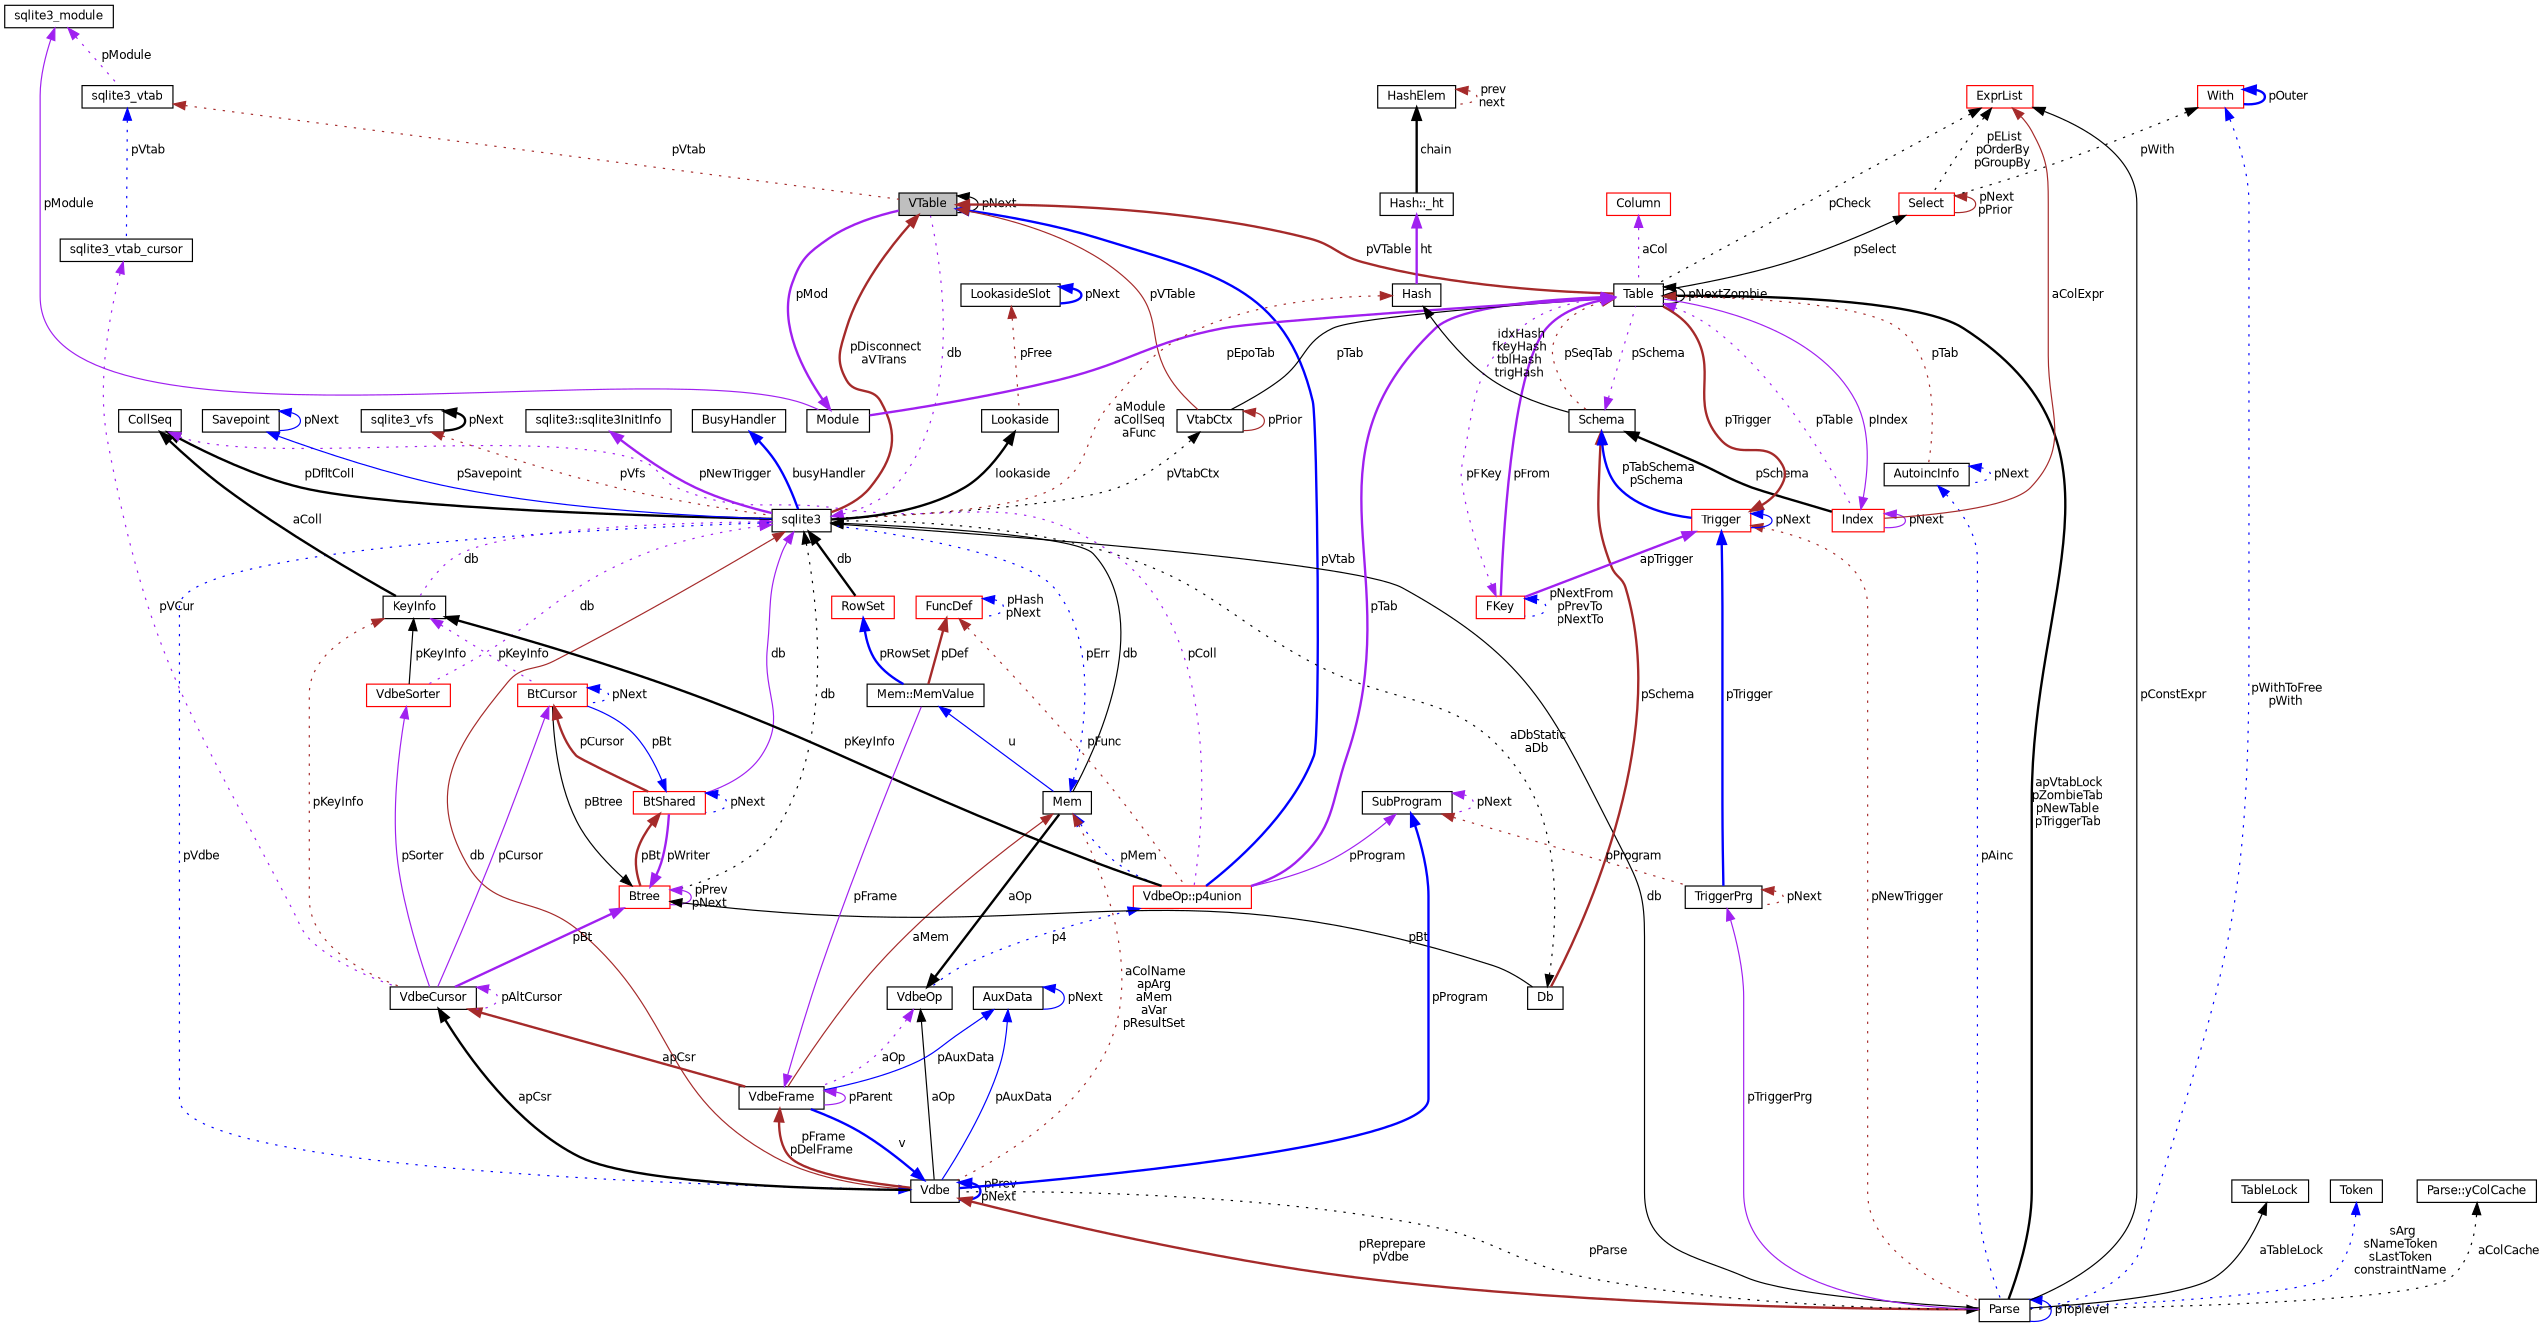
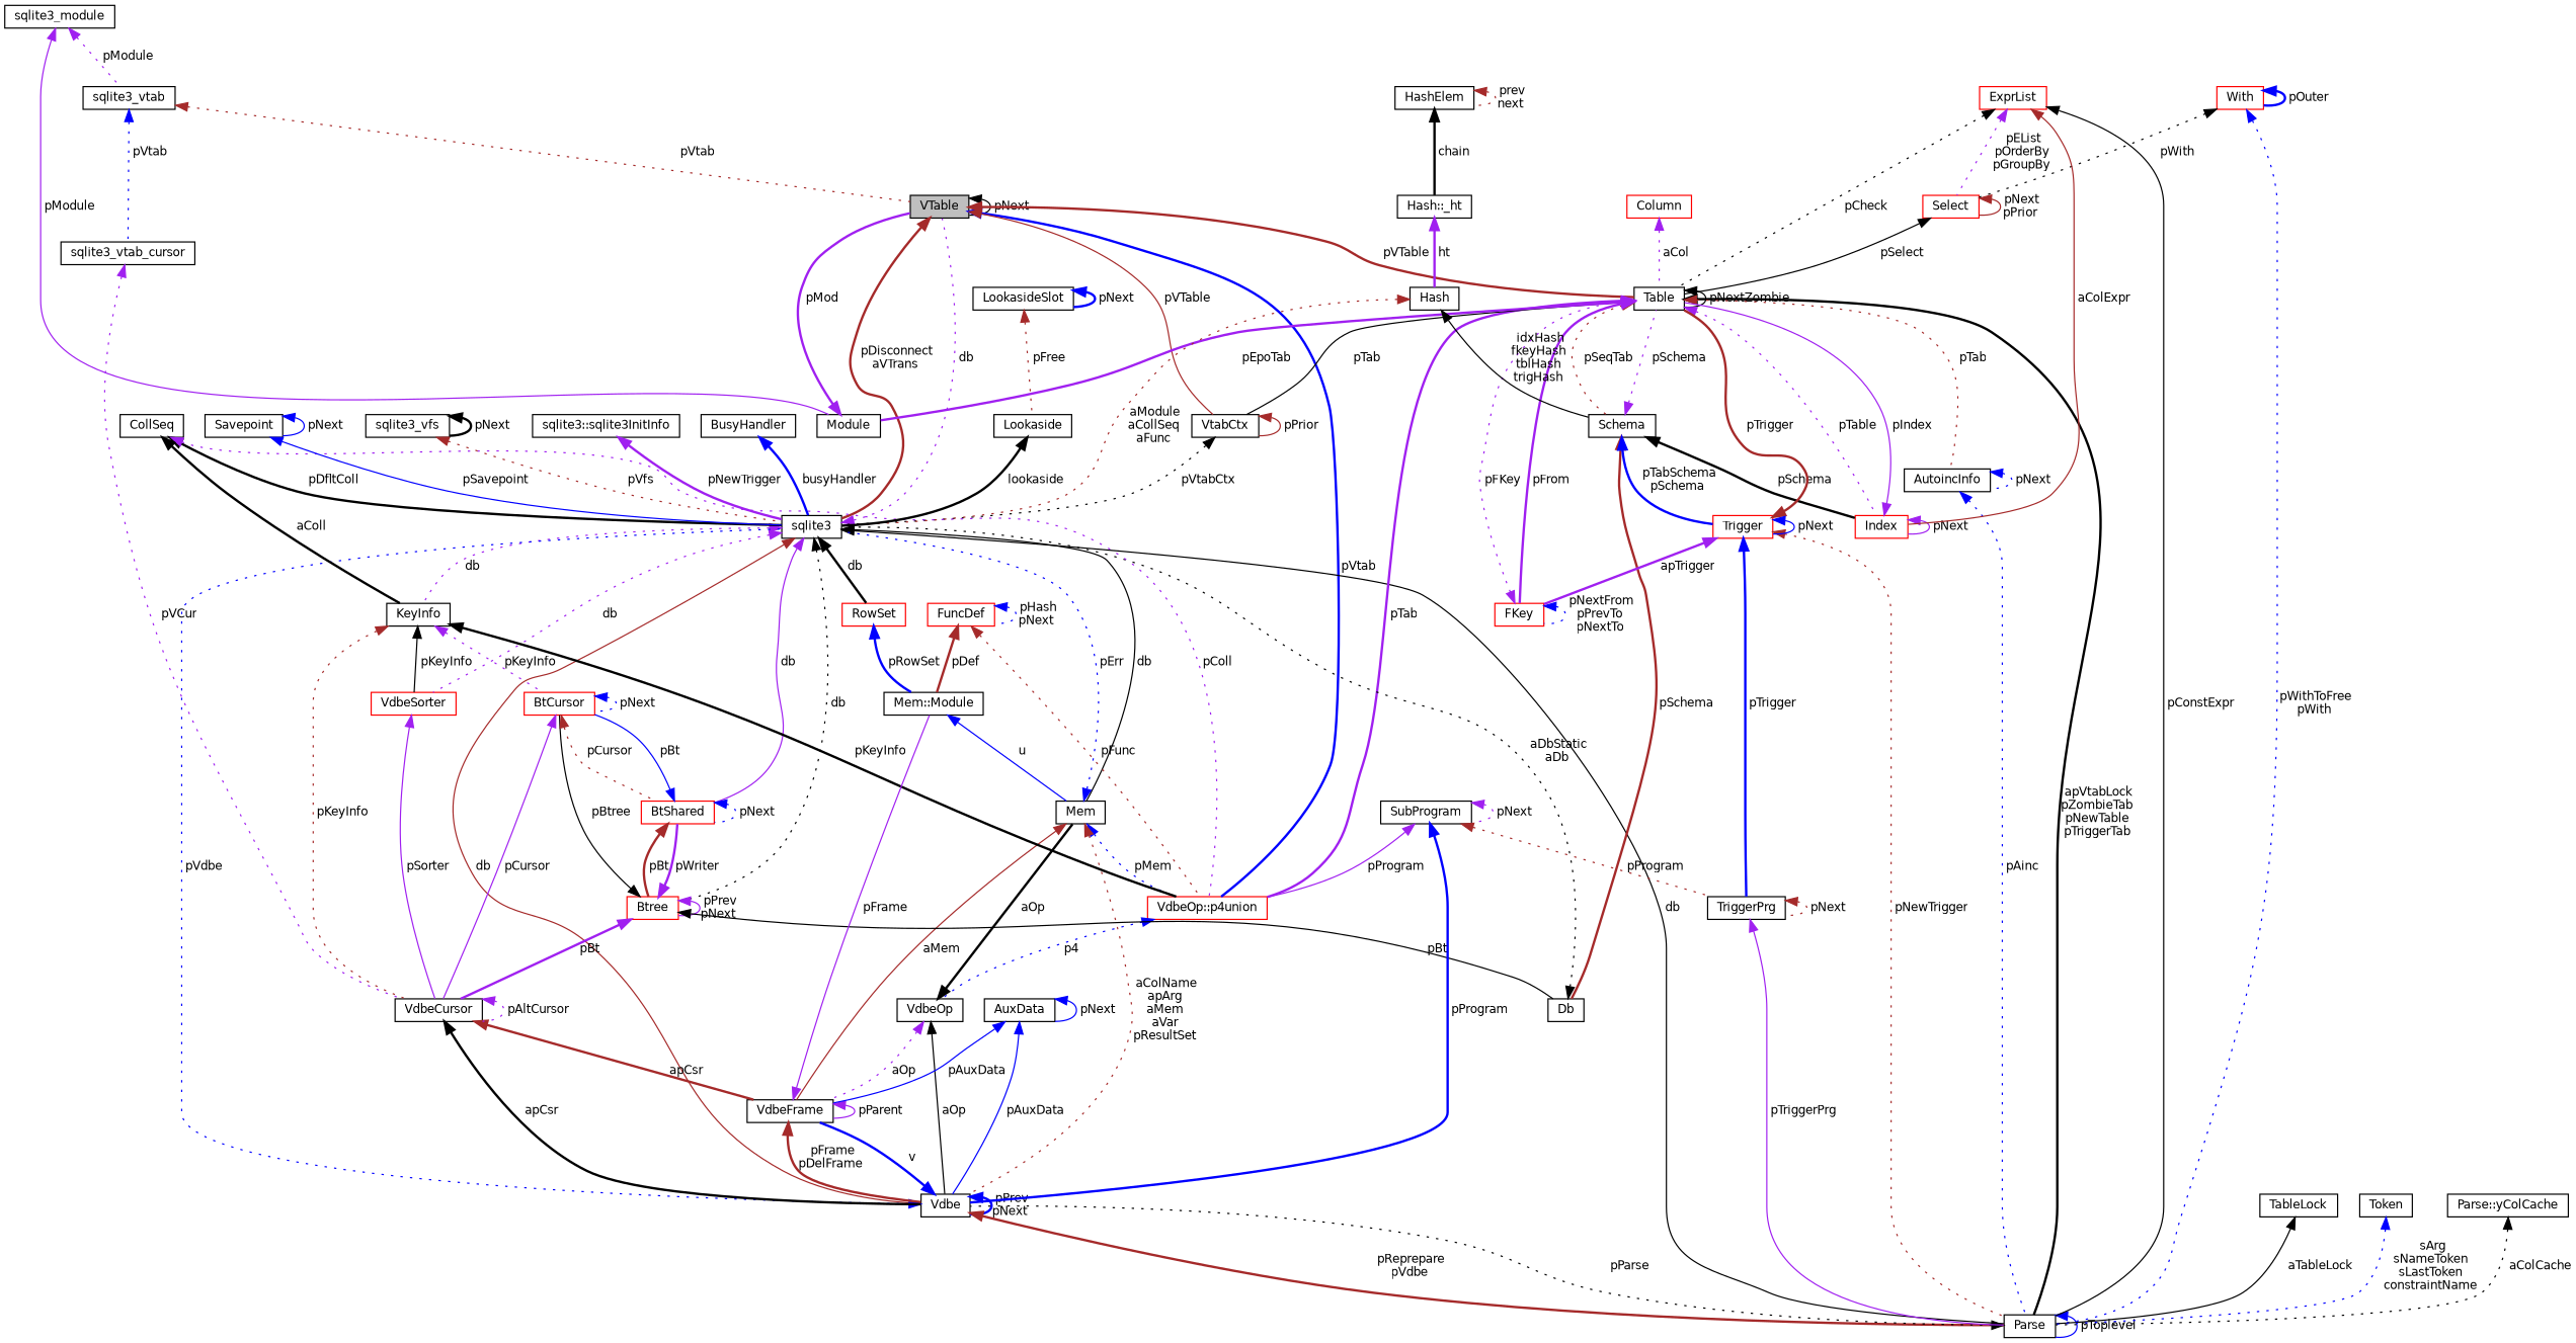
  digraph {
    node [color=black fillcolor=white fontname=Helvetica fontsize=10 shape=record style=filled]
    edge [color=purple dir=back fontname=Helvetica fontsize=10 labelfontname=Helvetica labelfontsize=10 style=dotted]
    n1 [fillcolor=grey75 fontcolor=black height=0.2 label=VTable width=0.4]
    n2 [height=0.2 label=sqlite3 width=0.4]
    n3 [color=red height=0.2 label="VdbeOp::p4union" width=0.4]
    n4 [height=0.2 label=Table width=0.4]
    n5 [height=0.2 label=VtabCtx width=0.4]
    n6 [height=0.2 label=Mem width=0.4]
    n7 [height=0.2 label=Vdbe width=0.4]
    n8 [height=0.2 label=KeyInfo width=0.4]
    n9 [color=red height=0.2 label=BtShared width=0.4]
    n10 [color=red height=0.2 label=Btree width=0.4]
    n11 [color=red height=0.2 label=VdbeSorter width=0.4]
    n12 [height=0.2 label=Parse width=0.4]
    n13 [color=red height=0.2 label=RowSet width=0.4]
    n14 [height=0.2 label=VdbeOp width=0.4]
    n15 [height=0.2 label=Schema width=0.4]
    n16 [color=red height=0.2 label=FKey width=0.4]
    n17 [color=red height=0.2 label=Index width=0.4]
    n18 [height=0.2 label=AutoincInfo width=0.4]
    n19 [height=0.2 label=Module width=0.4]
    n20 [height=0.2 label=VdbeFrame width=0.4]
    n21 [height=0.2 label=VdbeCursor width=0.4]
    n22 [color=red height=0.2 label=BtCursor width=0.4]
    n23 [height=0.2 label=Db width=0.4]
-   n24 [height=0.2 label="Mem::MemValue" width=0.4]
+   n24 [height=0.2 label="Mem::Module" width=0.4]
    n25 [height=0.2 label=AuxData width=0.4]
    n26 [height=0.2 label=SubProgram width=0.4]
    n27 [height=0.2 label=TriggerPrg width=0.4]
    n28 [height=0.2 label=CollSeq width=0.4]
    n29 [color=red height=0.2 label=Trigger width=0.4]
    n30 [height=0.2 label=Hash width=0.4]
    n31 [height=0.2 label="Hash::_ht" width=0.4]
    n32 [height=0.2 label=HashElem width=0.4]
    n33 [color=red height=0.2 label=Column width=0.4]
    n34 [color=red height=0.2 label=Select width=0.4]
    n35 [color=red height=0.2 label=With width=0.4]
    n36 [color=red height=0.2 label=ExprList width=0.4]
    n37 [color=red height=0.2 label=FuncDef width=0.4]
    n38 [height=0.2 label=sqlite3_vtab_cursor width=0.4]
    n39 [height=0.2 label=sqlite3_vtab width=0.4]
    n40 [height=0.2 label=sqlite3_module width=0.4]
    n41 [height=0.2 label=TableLock width=0.4]
    n42 [height=0.2 label=Token width=0.4]
    n43 [height=0.2 label="Parse::yColCache" width=0.4]
    n44 [height=0.2 label=Savepoint width=0.4]
    n45 [height=0.2 label=Lookaside width=0.4]
    n46 [height=0.2 label=LookasideSlot width=0.4]
    n47 [height=0.2 label=sqlite3_vfs width=0.4]
    n48 [height=0.2 label="sqlite3::sqlite3InitInfo" width=0.4]
    n49 [height=0.2 label=BusyHandler width=0.4]
    n1 -> n1 [color=black label=" pNext" style=solid]
    n1 -> n2 [color=brown label=" pDisconnect\naVTrans" style=bold]
    n1 -> n3 [color=blue label=" pVtab" style=bold]
    n1 -> n4 [color=brown label=" pVTable" style=bold]
    n1 -> n5 [color=brown label=" pVTable" style=solid]
    n2 -> n1 [label=" db"]
    n2 -> n6 [color=black label=" db" style=solid]
    n2 -> n7 [color=brown label=" db" style=solid]
    n2 -> n8 [label=" db"]
    n2 -> n9 [label=" db" style=solid]
    n2 -> n10 [color=black label=" db"]
    n2 -> n11 [label=" db"]
    n2 -> n12 [color=black label=" db" style=solid]
    n2 -> n13 [color=black label=" db" style=bold]
    n3 -> n14 [color=blue label=" p4"]
    n4 -> n3 [label=" pTab" style=bold]
    n4 -> n4 [color=black label=" pNextZombie" style=solid]
    n4 -> n5 [color=black label=" pTab" style=solid]
    n4 -> n12 [color=black label=" apVtabLock\npZombieTab\npNewTable\npTriggerTab" style=bold]
    n4 -> n15 [color=brown label=" pSeqTab"]
    n4 -> n16 [label=" pFrom" style=bold]
    n4 -> n17 [label=" pTable"]
    n4 -> n18 [color=brown label=" pTab"]
    n4 -> n19 [label=" pEpoTab" style=bold]
    n5 -> n2 [color=black label=" pVtabCtx"]
    n5 -> n5 [color=brown label=" pPrior" style=solid]
    n6 -> n2 [color=blue label=" pErr"]
    n6 -> n3 [color=blue label=" pMem"]
    n6 -> n7 [color=brown label=" aColName\napArg\naMem\naVar\npResultSet"]
    n6 -> n20 [color=brown label=" aMem" style=solid]
    n7 -> n2 [color=blue label=" pVdbe"]
    n7 -> n7 [color=blue label=" pPrev\npNext" style=bold]
    n7 -> n12 [color=brown label=" pReprepare\npVdbe" style=bold]
    n7 -> n20 [color=blue label=" v" style=bold]
    n8 -> n3 [color=black label=" pKeyInfo" style=bold]
    n8 -> n11 [color=black label=" pKeyInfo" style=solid]
    n8 -> n21 [color=brown label=" pKeyInfo"]
    n8 -> n22 [label=" pKeyInfo"]
    n9 -> n9 [color=blue label=" pNext"]
    n9 -> n10 [color=brown label=" pBt" style=bold]
    n9 -> n22 [color=blue label=" pBt" style=solid]
    n10 -> n9 [label=" pWriter" style=bold]
    n10 -> n10 [label=" pPrev\npNext" style=solid]
    n10 -> n21 [label=" pBt" style=bold]
    n10 -> n22 [color=black label=" pBtree" style=solid]
    n10 -> n23 [color=black label=" pBt" style=solid]
    n11 -> n21 [label=" pSorter" style=solid]
    n12 -> n7 [color=black label=" pParse"]
    n12 -> n12 [color=blue label=" pToplevel" style=solid]
    n13 -> n24 [color=blue label=" pRowSet" style=bold]
    n14 -> n6 [color=black label=" aOp" style=bold]
    n14 -> n7 [color=black label=" aOp" style=solid]
    n14 -> n20 [label=" aOp"]
    n15 -> n4 [label=" pSchema"]
    n15 -> n17 [color=black label=" pSchema" style=bold]
    n15 -> n23 [color=brown label=" pSchema" style=bold]
    n15 -> n29 [color=blue label=" pTabSchema\npSchema" style=bold]
    n16 -> n4 [label=" pFKey"]
    n16 -> n16 [color=blue label=" pNextFrom\npPrevTo\npNextTo"]
    n17 -> n4 [label=" pIndex" style=solid]
    n17 -> n17 [label=" pNext" style=solid]
    n18 -> n12 [color=blue label=" pAinc"]
    n18 -> n18 [color=blue label=" pNext"]
    n19 -> n1 [label=" pMod" style=bold]
    n20 -> n7 [color=brown label=" pFrame\npDelFrame" style=bold]
    n20 -> n20 [label=" pParent" style=solid]
    n20 -> n24 [label=" pFrame" style=solid]
    n21 -> n7 [color=black label=" apCsr" style=bold]
    n21 -> n20 [color=brown label=" apCsr" style=bold]
    n21 -> n21 [label=" pAltCursor"]
-   n22 -> n9 [color=brown label=" pCursor" style=bold]
+   n22 -> n9 [color=brown label=" pCursor"]
    n22 -> n21 [label=" pCursor" style=solid]
    n22 -> n22 [color=blue label=" pNext"]
    n23 -> n2 [color=black label=" aDbStatic\naDb"]
    n24 -> n6 [color=blue label=" u" style=solid]
    n25 -> n7 [color=blue label=" pAuxData" style=solid]
    n25 -> n20 [color=blue label=" pAuxData" style=solid]
    n25 -> n25 [color=blue label=" pNext" style=solid]
    n26 -> n3 [label=" pProgram" style=solid]
    n26 -> n7 [color=blue label=" pProgram" style=bold]
    n26 -> n26 [label=" pNext"]
    n26 -> n27 [color=brown label=" pProgram"]
    n27 -> n12 [label=" pTriggerPrg" style=solid]
    n27 -> n27 [color=brown label=" pNext"]
    n28 -> n2 [color=black label=" pDfltColl" style=bold]
    n28 -> n3 [label=" pColl"]
    n28 -> n8 [color=black label=" aColl" style=bold]
    n29 -> n4 [color=brown label=" pTrigger" style=bold]
    n29 -> n12 [color=brown label=" pNewTrigger"]
    n29 -> n16 [label=" apTrigger" style=bold]
    n29 -> n27 [color=blue label=" pTrigger" style=bold]
    n29 -> n29 [color=blue label=" pNext" style=solid]
    n30 -> n2 [color=brown label=" aModule\naCollSeq\naFunc"]
    n30 -> n15 [color=black label=" idxHash\nfkeyHash\ntblHash\ntrigHash" style=solid]
    n31 -> n30 [label=" ht" style=bold]
    n32 -> n31 [color=black label=" chain" style=bold]
    n32 -> n32 [color=brown label=" prev\nnext"]
    n33 -> n4 [label=" aCol"]
    n34 -> n4 [color=black label=" pSelect" style=solid]
    n34 -> n34 [color=brown label=" pNext\npPrior" style=solid]
    n35 -> n12 [color=blue label=" pWithToFree\npWith"]
    n35 -> n34 [color=black label=" pWith"]
    n35 -> n35 [color=blue label=" pOuter" style=bold]
    n36 -> n4 [color=black label=" pCheck"]
    n36 -> n12 [color=black label=" pConstExpr" style=solid]
    n36 -> n17 [color=brown label=" aColExpr" style=solid]
-   n36 -> n34 [color=black label=" pEList\npOrderBy\npGroupBy"]
+   n36 -> n34 [label=" pEList\npOrderBy\npGroupBy"]
    n37 -> n3 [color=brown label=" pFunc"]
    n37 -> n24 [color=brown label=" pDef" style=bold]
    n37 -> n37 [color=blue label=" pHash\npNext"]
    n38 -> n21 [label=" pVCur"]
    n39 -> n1 [color=brown label=" pVtab"]
    n39 -> n38 [color=blue label=" pVtab"]
    n40 -> n19 [label=" pModule" style=solid]
    n40 -> n39 [label=" pModule"]
    n41 -> n12 [color=black label=" aTableLock" style=solid]
    n42 -> n12 [color=blue label=" sArg\nsNameToken\nsLastToken\nconstraintName"]
    n43 -> n12 [color=black label=" aColCache"]
    n44 -> n2 [color=blue label=" pSavepoint" style=solid]
    n44 -> n44 [color=blue label=" pNext" style=solid]
    n45 -> n2 [color=black label=" lookaside" style=bold]
    n46 -> n45 [color=brown label=" pFree"]
    n46 -> n46 [color=blue label=" pNext" style=bold]
    n47 -> n2 [color=brown label=" pVfs"]
    n47 -> n47 [color=black label=" pNext" style=bold]
    n48 -> n2 [label=" pNewTrigger" style=bold]
    n49 -> n2 [color=blue label=" busyHandler" style=bold]
  }
